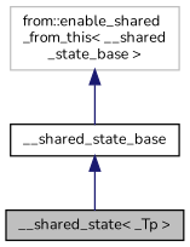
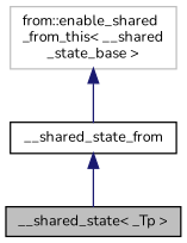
  digraph {
    fontname=Nunito
    node [color=black fillcolor=white fontname=Nunito fontsize=10 shape=record style=filled]
    edge [color=midnightblue dir=back fontname=Nunito fontsize=10 labelfontname=Helvetica labelfontsize=10 style=solid]
    n1 [fillcolor=grey75 fontcolor=black height=0.2 label="__shared_state\< _Tp \>" width=0.4]
-   n2 [height=0.2 label=__shared_state_base width=0.4]
+   n2 [height=0.2 label=__shared_state_from width=0.4]
    n3 [color=grey75 height=0.2 label="from::enable_shared\l_from_this\< __shared\l_state_base \>" width=0.4]
    n2 -> n1
    n3 -> n2
  }
